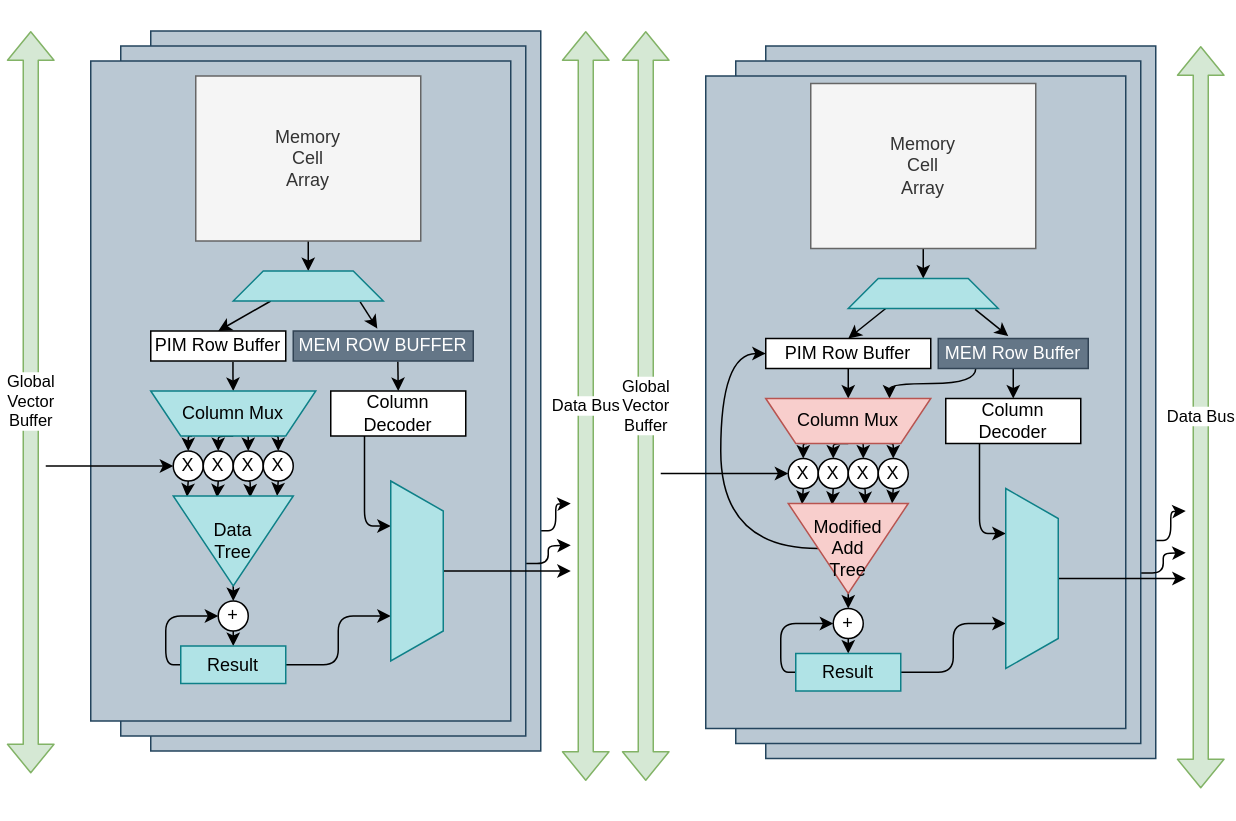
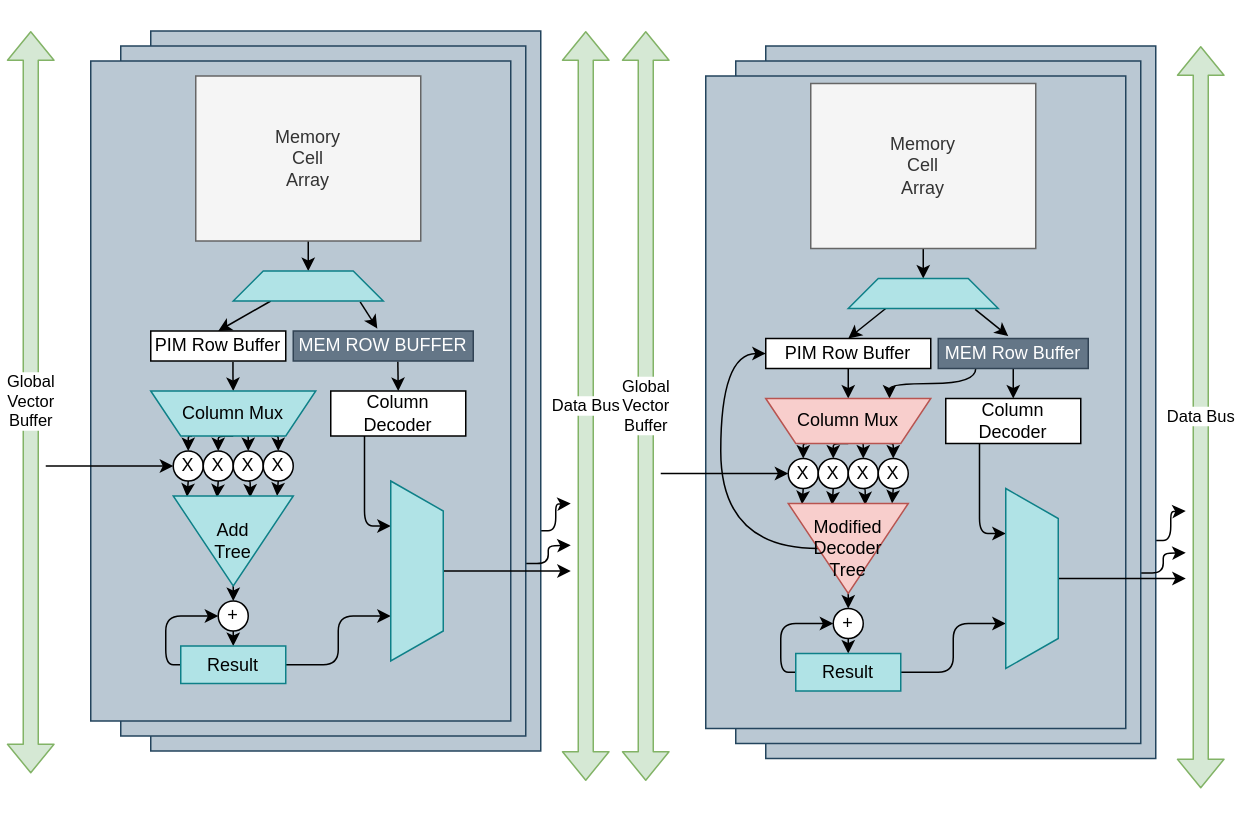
  <mxCell id="0" />
  <mxCell id="1" parent="0" />
  <mxCell id="2" style="edgeStyle=orthogonalEdgeStyle;html=1;exitX=0.999;exitY=0.694;exitDx=0;exitDy=0;strokeWidth=1;exitPerimeter=0;" parent="1" source="3" edge="1"><mxGeometry relative="1" as="geometry"><mxPoint x="380" y="335" as="targetPoint" /></mxGeometry></mxCell>
  <mxCell id="3" value="" style="rounded=0;whiteSpace=wrap;html=1;fillColor=#bac8d3;strokeColor=#23445d;" parent="1" vertex="1"><mxGeometry x="100" y="20" width="260" height="480" as="geometry" /></mxCell>
  <mxCell id="4" style="edgeStyle=orthogonalEdgeStyle;html=1;exitX=1;exitY=0.75;exitDx=0;exitDy=0;strokeWidth=1;" parent="1" source="5" edge="1"><mxGeometry relative="1" as="geometry"><mxPoint x="380" y="362.818" as="targetPoint" /></mxGeometry></mxCell>
  <mxCell id="5" value="" style="rounded=0;whiteSpace=wrap;html=1;fillColor=#bac8d3;strokeColor=#23445d;" parent="1" vertex="1"><mxGeometry x="80" y="30" width="270" height="460" as="geometry" /></mxCell>
  <mxCell id="6" value="" style="rounded=0;whiteSpace=wrap;html=1;fillColor=#bac8d3;strokeColor=#23445d;" parent="1" vertex="1"><mxGeometry x="60" y="40" width="280" height="440" as="geometry" /></mxCell>
  <mxCell id="7" style="edgeStyle=orthogonalEdgeStyle;html=1;exitX=0.609;exitY=1.033;exitDx=0;exitDy=0;strokeWidth=1;exitPerimeter=0;" parent="1" source="8" target="20" edge="1"><mxGeometry relative="1" as="geometry" /></mxCell>
  <mxCell id="8" value="PIM Row Buffer" style="rounded=0;whiteSpace=wrap;html=1;" parent="1" vertex="1"><mxGeometry x="100" y="220" width="90" height="20" as="geometry" /></mxCell>
  <mxCell id="9" style="edgeStyle=none;html=1;exitX=0.25;exitY=1;exitDx=0;exitDy=0;entryX=0.5;entryY=0;entryDx=0;entryDy=0;" parent="1" source="15" target="8" edge="1"><mxGeometry relative="1" as="geometry" /></mxCell>
  <mxCell id="10" style="edgeStyle=none;html=1;exitX=0.846;exitY=1.029;exitDx=0;exitDy=0;entryX=0.467;entryY=-0.079;entryDx=0;entryDy=0;entryPerimeter=0;exitPerimeter=0;" parent="1" source="15" target="14" edge="1"><mxGeometry relative="1" as="geometry" /></mxCell>
  <mxCell id="11" style="edgeStyle=orthogonalEdgeStyle;html=1;exitX=0.5;exitY=1;exitDx=0;exitDy=0;entryX=0.5;entryY=0;entryDx=0;entryDy=0;strokeWidth=1;" parent="1" source="12" target="15" edge="1"><mxGeometry relative="1" as="geometry" /></mxCell>
  <mxCell id="12" value="Memory&lt;br&gt;Cell&lt;br&gt;Array" style="rounded=0;whiteSpace=wrap;html=1;fillColor=#f5f5f5;fontColor=#333333;strokeColor=#666666;" parent="1" vertex="1"><mxGeometry x="130" y="50" width="150" height="110" as="geometry" /></mxCell>
  <mxCell id="13" style="edgeStyle=none;html=1;exitX=0.581;exitY=1.014;exitDx=0;exitDy=0;entryX=0.5;entryY=0;entryDx=0;entryDy=0;exitPerimeter=0;" edge="1" parent="1" source="14" target="37"><mxGeometry relative="1" as="geometry" /></mxCell>
  <mxCell id="14" value="MEM ROW BUFFER" style="rounded=0;whiteSpace=wrap;html=1;fillColor=#647687;fontColor=#ffffff;strokeColor=#314354;" parent="1" vertex="1"><mxGeometry x="195" y="220" width="120" height="20" as="geometry" /></mxCell>
  <mxCell id="15" value="" style="shape=trapezoid;perimeter=trapezoidPerimeter;whiteSpace=wrap;html=1;fixedSize=1;fillColor=#b0e3e6;strokeColor=#0e8088;" parent="1" vertex="1"><mxGeometry x="155" y="180" width="100" height="20" as="geometry" /></mxCell>
  <mxCell id="16" style="edgeStyle=orthogonalEdgeStyle;html=1;exitX=0.25;exitY=1;exitDx=0;exitDy=0;entryX=0.5;entryY=0;entryDx=0;entryDy=0;strokeWidth=1;" parent="1" source="20" target="22" edge="1"><mxGeometry relative="1" as="geometry" /></mxCell>
  <mxCell id="17" style="edgeStyle=orthogonalEdgeStyle;html=1;exitX=0.5;exitY=1;exitDx=0;exitDy=0;entryX=0.5;entryY=0;entryDx=0;entryDy=0;strokeWidth=1;" parent="1" source="20" target="24" edge="1"><mxGeometry relative="1" as="geometry" /></mxCell>
  <mxCell id="18" style="edgeStyle=orthogonalEdgeStyle;html=1;exitX=0.581;exitY=0.003;exitDx=0;exitDy=0;entryX=0.5;entryY=0;entryDx=0;entryDy=0;strokeWidth=1;exitPerimeter=0;" parent="1" source="20" target="26" edge="1"><mxGeometry relative="1" as="geometry" /></mxCell>
  <mxCell id="19" style="edgeStyle=orthogonalEdgeStyle;html=1;exitX=0.75;exitY=1;exitDx=0;exitDy=0;entryX=0.5;entryY=0;entryDx=0;entryDy=0;strokeWidth=1;" parent="1" source="20" target="28" edge="1"><mxGeometry relative="1" as="geometry" /></mxCell>
  <mxCell id="20" value="Column Mux" style="shape=trapezoid;perimeter=trapezoidPerimeter;whiteSpace=wrap;html=1;fixedSize=1;rotation=0;size=20;flipH=0;flipV=1;fillColor=#b0e3e6;strokeColor=#0e8088;" parent="1" vertex="1"><mxGeometry x="100" y="260" width="110" height="30" as="geometry" /></mxCell>
  <mxCell id="21" style="edgeStyle=orthogonalEdgeStyle;html=1;exitX=0.5;exitY=1;exitDx=0;exitDy=0;entryX=0.009;entryY=0.885;entryDx=0;entryDy=0;entryPerimeter=0;strokeWidth=1;" parent="1" source="22" target="30" edge="1"><mxGeometry relative="1" as="geometry" /></mxCell>
  <mxCell id="22" value="X" style="ellipse;whiteSpace=wrap;html=1;aspect=fixed;" parent="1" vertex="1"><mxGeometry x="115" y="300" width="20" height="20" as="geometry" /></mxCell>
  <mxCell id="23" style="edgeStyle=orthogonalEdgeStyle;html=1;exitX=0.5;exitY=1;exitDx=0;exitDy=0;entryX=0.018;entryY=0.635;entryDx=0;entryDy=0;entryPerimeter=0;strokeWidth=1;" parent="1" source="24" target="30" edge="1"><mxGeometry relative="1" as="geometry" /></mxCell>
  <mxCell id="24" value="X" style="ellipse;whiteSpace=wrap;html=1;aspect=fixed;" parent="1" vertex="1"><mxGeometry x="135" y="300" width="20" height="20" as="geometry" /></mxCell>
  <mxCell id="25" style="edgeStyle=orthogonalEdgeStyle;html=1;exitX=0.5;exitY=1;exitDx=0;exitDy=0;entryX=0.018;entryY=0.359;entryDx=0;entryDy=0;entryPerimeter=0;strokeWidth=1;" parent="1" source="26" target="30" edge="1"><mxGeometry relative="1" as="geometry" /></mxCell>
  <mxCell id="26" value="X" style="ellipse;whiteSpace=wrap;html=1;aspect=fixed;" parent="1" vertex="1"><mxGeometry x="155" y="300" width="20" height="20" as="geometry" /></mxCell>
  <mxCell id="27" style="edgeStyle=orthogonalEdgeStyle;html=1;exitX=0.5;exitY=1;exitDx=0;exitDy=0;entryX=0;entryY=0.135;entryDx=0;entryDy=0;entryPerimeter=0;strokeWidth=1;" parent="1" source="28" target="30" edge="1"><mxGeometry relative="1" as="geometry" /></mxCell>
  <mxCell id="28" value="X" style="ellipse;whiteSpace=wrap;html=1;aspect=fixed;" parent="1" vertex="1"><mxGeometry x="175" y="300" width="20" height="20" as="geometry" /></mxCell>
  <mxCell id="29" style="edgeStyle=orthogonalEdgeStyle;html=1;exitX=1;exitY=0.5;exitDx=0;exitDy=0;entryX=0.5;entryY=0;entryDx=0;entryDy=0;strokeWidth=1;" parent="1" source="30" target="32" edge="1"><mxGeometry relative="1" as="geometry" /></mxCell>
- <mxCell id="30" value="Data &lt;br&gt;Tree" style="triangle;whiteSpace=wrap;html=1;direction=south;fillColor=#b0e3e6;strokeColor=#0e8088;" parent="1" vertex="1"><mxGeometry x="115" y="330" width="80" height="60" as="geometry" /></mxCell>
+ <mxCell id="30" value="Add &lt;br&gt;Tree" style="triangle;whiteSpace=wrap;html=1;direction=south;fillColor=#b0e3e6;strokeColor=#0e8088;" parent="1" vertex="1"><mxGeometry x="115" y="330" width="80" height="60" as="geometry" /></mxCell>
  <mxCell id="31" style="edgeStyle=orthogonalEdgeStyle;html=1;exitX=0.5;exitY=1;exitDx=0;exitDy=0;entryX=0.5;entryY=0;entryDx=0;entryDy=0;strokeWidth=1;" parent="1" source="32" target="35" edge="1"><mxGeometry relative="1" as="geometry" /></mxCell>
  <mxCell id="32" value="+" style="ellipse;whiteSpace=wrap;html=1;aspect=fixed;" parent="1" vertex="1"><mxGeometry x="145" y="400" width="20" height="20" as="geometry" /></mxCell>
  <mxCell id="33" style="edgeStyle=orthogonalEdgeStyle;html=1;exitX=0;exitY=0.5;exitDx=0;exitDy=0;entryX=0;entryY=0.5;entryDx=0;entryDy=0;strokeWidth=1;" parent="1" source="35" target="32" edge="1"><mxGeometry relative="1" as="geometry" /></mxCell>
  <mxCell id="34" style="edgeStyle=orthogonalEdgeStyle;html=1;exitX=1;exitY=0.5;exitDx=0;exitDy=0;entryX=0.75;entryY=1;entryDx=0;entryDy=0;strokeWidth=1;" parent="1" source="35" target="39" edge="1"><mxGeometry relative="1" as="geometry" /></mxCell>
  <mxCell id="35" value="Result" style="rounded=0;whiteSpace=wrap;html=1;fillColor=#b0e3e6;strokeColor=#0e8088;" parent="1" vertex="1"><mxGeometry x="120" y="430" width="70" height="25" as="geometry" /></mxCell>
  <mxCell id="36" style="edgeStyle=orthogonalEdgeStyle;html=1;exitX=0.25;exitY=1;exitDx=0;exitDy=0;entryX=0.25;entryY=1;entryDx=0;entryDy=0;strokeWidth=1;" parent="1" source="37" target="39" edge="1"><mxGeometry relative="1" as="geometry" /></mxCell>
  <mxCell id="37" value="Column&lt;br&gt;Decoder" style="rounded=0;whiteSpace=wrap;html=1;" parent="1" vertex="1"><mxGeometry x="220" y="260" width="90" height="30" as="geometry" /></mxCell>
  <mxCell id="38" style="edgeStyle=orthogonalEdgeStyle;html=1;exitX=0.5;exitY=0;exitDx=0;exitDy=0;strokeWidth=1;" parent="1" source="39" edge="1"><mxGeometry relative="1" as="geometry"><mxPoint x="380" y="380" as="targetPoint" /></mxGeometry></mxCell>
  <mxCell id="39" value="" style="shape=trapezoid;perimeter=trapezoidPerimeter;whiteSpace=wrap;html=1;fixedSize=1;direction=south;fillColor=#b0e3e6;strokeColor=#0e8088;" parent="1" vertex="1"><mxGeometry x="260" y="320" width="35" height="120" as="geometry" /></mxCell>
  <mxCell id="40" value="Data Bus" style="shape=flexArrow;endArrow=classic;startArrow=classic;html=1;strokeWidth=1;fillColor=#d5e8d4;strokeColor=#82b366;" parent="1" edge="1"><mxGeometry width="100" height="100" relative="1" as="geometry"><mxPoint x="390" y="520" as="sourcePoint" /><mxPoint x="390" y="20" as="targetPoint" /></mxGeometry></mxCell>
  <mxCell id="41" value="Global&lt;br&gt;Vector&lt;br&gt;Buffer" style="shape=flexArrow;endArrow=classic;startArrow=classic;html=1;strokeWidth=1;fillColor=#d5e8d4;strokeColor=#82b366;" parent="1" edge="1"><mxGeometry width="100" height="100" relative="1" as="geometry"><mxPoint x="20" y="515" as="sourcePoint" /><mxPoint x="20" y="20" as="targetPoint" /></mxGeometry></mxCell>
  <mxCell id="42" value="" style="endArrow=classic;html=1;strokeWidth=1;entryX=0;entryY=0.5;entryDx=0;entryDy=0;" parent="1" target="22" edge="1"><mxGeometry width="50" height="50" relative="1" as="geometry"><mxPoint x="30" y="310" as="sourcePoint" /><mxPoint x="120" y="190" as="targetPoint" /></mxGeometry></mxCell>
  <mxCell id="43" style="edgeStyle=orthogonalEdgeStyle;html=1;exitX=0.999;exitY=0.694;exitDx=0;exitDy=0;strokeWidth=1;exitPerimeter=0;" edge="1" parent="1" source="44"><mxGeometry relative="1" as="geometry"><mxPoint x="790" y="340" as="targetPoint" /></mxGeometry></mxCell>
  <mxCell id="44" value="" style="rounded=0;whiteSpace=wrap;html=1;fillColor=#bac8d3;strokeColor=#23445d;" vertex="1" parent="1"><mxGeometry x="510" y="30" width="260" height="475" as="geometry" /></mxCell>
  <mxCell id="45" style="edgeStyle=orthogonalEdgeStyle;html=1;exitX=1;exitY=0.75;exitDx=0;exitDy=0;strokeWidth=1;" edge="1" parent="1" source="46"><mxGeometry relative="1" as="geometry"><mxPoint x="790" y="367.818" as="targetPoint" /></mxGeometry></mxCell>
  <mxCell id="46" value="" style="rounded=0;whiteSpace=wrap;html=1;fillColor=#bac8d3;strokeColor=#23445d;" vertex="1" parent="1"><mxGeometry x="490" y="40" width="270" height="455" as="geometry" /></mxCell>
  <mxCell id="47" value="" style="rounded=0;whiteSpace=wrap;html=1;fillColor=#bac8d3;strokeColor=#23445d;" vertex="1" parent="1"><mxGeometry x="470" y="50" width="280" height="435" as="geometry" /></mxCell>
  <mxCell id="48" style="edgeStyle=orthogonalEdgeStyle;html=1;exitX=0.5;exitY=1;exitDx=0;exitDy=0;entryX=0.5;entryY=0;entryDx=0;entryDy=0;strokeWidth=1;" edge="1" parent="1" source="49" target="62"><mxGeometry relative="1" as="geometry" /></mxCell>
  <mxCell id="49" value="PIM Row Buffer" style="rounded=0;whiteSpace=wrap;html=1;" vertex="1" parent="1"><mxGeometry x="510" y="225" width="110" height="20" as="geometry" /></mxCell>
  <mxCell id="50" style="edgeStyle=none;html=1;exitX=0.25;exitY=1;exitDx=0;exitDy=0;entryX=0.5;entryY=0;entryDx=0;entryDy=0;" edge="1" parent="1" source="57" target="49"><mxGeometry relative="1" as="geometry" /></mxCell>
  <mxCell id="51" style="edgeStyle=none;html=1;exitX=0.846;exitY=1.029;exitDx=0;exitDy=0;entryX=0.467;entryY=-0.079;entryDx=0;entryDy=0;entryPerimeter=0;exitPerimeter=0;" edge="1" parent="1" source="57" target="56"><mxGeometry relative="1" as="geometry" /></mxCell>
  <mxCell id="52" style="edgeStyle=orthogonalEdgeStyle;html=1;exitX=0.5;exitY=1;exitDx=0;exitDy=0;entryX=0.5;entryY=0;entryDx=0;entryDy=0;strokeWidth=1;" edge="1" parent="1" source="53" target="57"><mxGeometry relative="1" as="geometry" /></mxCell>
  <mxCell id="53" value="Memory&lt;br&gt;Cell&lt;br&gt;Array" style="rounded=0;whiteSpace=wrap;html=1;fillColor=#f5f5f5;fontColor=#333333;strokeColor=#666666;" vertex="1" parent="1"><mxGeometry x="540" y="55" width="150" height="110" as="geometry" /></mxCell>
  <mxCell id="54" style="edgeStyle=none;html=1;exitX=0.5;exitY=1;exitDx=0;exitDy=0;entryX=0.5;entryY=0;entryDx=0;entryDy=0;" edge="1" parent="1" source="56" target="80"><mxGeometry relative="1" as="geometry" /></mxCell>
  <mxCell id="55" style="edgeStyle=orthogonalEdgeStyle;html=1;exitX=0.25;exitY=1;exitDx=0;exitDy=0;entryX=0.75;entryY=0;entryDx=0;entryDy=0;curved=1;" edge="1" parent="1" source="56" target="62"><mxGeometry relative="1" as="geometry" /></mxCell>
  <mxCell id="56" value="MEM Row Buffer" style="rounded=0;whiteSpace=wrap;html=1;fillColor=#647687;fontColor=#ffffff;strokeColor=#314354;" vertex="1" parent="1"><mxGeometry x="625" y="225" width="100" height="20" as="geometry" /></mxCell>
  <mxCell id="57" value="" style="shape=trapezoid;perimeter=trapezoidPerimeter;whiteSpace=wrap;html=1;fixedSize=1;fillColor=#b0e3e6;strokeColor=#0e8088;" vertex="1" parent="1"><mxGeometry x="565" y="185" width="100" height="20" as="geometry" /></mxCell>
  <mxCell id="58" style="edgeStyle=orthogonalEdgeStyle;html=1;exitX=0.25;exitY=1;exitDx=0;exitDy=0;entryX=0.5;entryY=0;entryDx=0;entryDy=0;strokeWidth=1;" edge="1" parent="1" source="62" target="64"><mxGeometry relative="1" as="geometry" /></mxCell>
  <mxCell id="59" style="edgeStyle=orthogonalEdgeStyle;html=1;exitX=0.5;exitY=1;exitDx=0;exitDy=0;entryX=0.5;entryY=0;entryDx=0;entryDy=0;strokeWidth=1;" edge="1" parent="1" source="62" target="66"><mxGeometry relative="1" as="geometry" /></mxCell>
  <mxCell id="60" style="edgeStyle=orthogonalEdgeStyle;html=1;exitX=0.581;exitY=0.003;exitDx=0;exitDy=0;entryX=0.5;entryY=0;entryDx=0;entryDy=0;strokeWidth=1;exitPerimeter=0;" edge="1" parent="1" source="62" target="68"><mxGeometry relative="1" as="geometry" /></mxCell>
  <mxCell id="61" style="edgeStyle=orthogonalEdgeStyle;html=1;exitX=0.75;exitY=1;exitDx=0;exitDy=0;entryX=0.5;entryY=0;entryDx=0;entryDy=0;strokeWidth=1;" edge="1" parent="1" source="62" target="70"><mxGeometry relative="1" as="geometry" /></mxCell>
  <mxCell id="62" value="Column Mux" style="shape=trapezoid;perimeter=trapezoidPerimeter;whiteSpace=wrap;html=1;fixedSize=1;rotation=0;size=20;flipH=0;flipV=1;fillColor=#f8cecc;strokeColor=#b85450;" vertex="1" parent="1"><mxGeometry x="510" y="265" width="110" height="30" as="geometry" /></mxCell>
  <mxCell id="63" style="edgeStyle=orthogonalEdgeStyle;html=1;exitX=0.5;exitY=1;exitDx=0;exitDy=0;entryX=0.009;entryY=0.885;entryDx=0;entryDy=0;entryPerimeter=0;strokeWidth=1;" edge="1" parent="1" source="64" target="73"><mxGeometry relative="1" as="geometry" /></mxCell>
  <mxCell id="64" value="X" style="ellipse;whiteSpace=wrap;html=1;aspect=fixed;" vertex="1" parent="1"><mxGeometry x="525" y="305" width="20" height="20" as="geometry" /></mxCell>
  <mxCell id="65" style="edgeStyle=orthogonalEdgeStyle;html=1;exitX=0.5;exitY=1;exitDx=0;exitDy=0;entryX=0.018;entryY=0.635;entryDx=0;entryDy=0;entryPerimeter=0;strokeWidth=1;" edge="1" parent="1" source="66" target="73"><mxGeometry relative="1" as="geometry" /></mxCell>
  <mxCell id="66" value="X" style="ellipse;whiteSpace=wrap;html=1;aspect=fixed;" vertex="1" parent="1"><mxGeometry x="545" y="305" width="20" height="20" as="geometry" /></mxCell>
  <mxCell id="67" style="edgeStyle=orthogonalEdgeStyle;html=1;exitX=0.5;exitY=1;exitDx=0;exitDy=0;entryX=0.018;entryY=0.359;entryDx=0;entryDy=0;entryPerimeter=0;strokeWidth=1;" edge="1" parent="1" source="68" target="73"><mxGeometry relative="1" as="geometry" /></mxCell>
  <mxCell id="68" value="X" style="ellipse;whiteSpace=wrap;html=1;aspect=fixed;" vertex="1" parent="1"><mxGeometry x="565" y="305" width="20" height="20" as="geometry" /></mxCell>
  <mxCell id="69" style="edgeStyle=orthogonalEdgeStyle;html=1;exitX=0.5;exitY=1;exitDx=0;exitDy=0;entryX=0;entryY=0.135;entryDx=0;entryDy=0;entryPerimeter=0;strokeWidth=1;" edge="1" parent="1" source="70" target="73"><mxGeometry relative="1" as="geometry" /></mxCell>
  <mxCell id="70" value="X" style="ellipse;whiteSpace=wrap;html=1;aspect=fixed;" vertex="1" parent="1"><mxGeometry x="585" y="305" width="20" height="20" as="geometry" /></mxCell>
  <mxCell id="71" style="edgeStyle=orthogonalEdgeStyle;html=1;exitX=1;exitY=0.5;exitDx=0;exitDy=0;entryX=0.5;entryY=0;entryDx=0;entryDy=0;strokeWidth=1;" edge="1" parent="1" source="73" target="75"><mxGeometry relative="1" as="geometry" /></mxCell>
  <mxCell id="72" style="edgeStyle=orthogonalEdgeStyle;curved=1;html=1;exitX=0.5;exitY=1;exitDx=0;exitDy=0;entryX=0;entryY=0.5;entryDx=0;entryDy=0;" edge="1" parent="1" source="73" target="49"><mxGeometry relative="1" as="geometry"><Array as="points"><mxPoint x="480" y="365" /><mxPoint x="480" y="235" /></Array></mxGeometry></mxCell>
- <mxCell id="73" value="Modified&lt;br&gt;Add&lt;br&gt;Tree" style="triangle;whiteSpace=wrap;html=1;direction=south;fillColor=#f8cecc;strokeColor=#b85450;" vertex="1" parent="1"><mxGeometry x="525" y="335" width="80" height="60" as="geometry" /></mxCell>
+ <mxCell id="73" value="Modified&lt;br&gt;Decoder&lt;br&gt;Tree" style="triangle;whiteSpace=wrap;html=1;direction=south;fillColor=#f8cecc;strokeColor=#b85450;" vertex="1" parent="1"><mxGeometry x="525" y="335" width="80" height="60" as="geometry" /></mxCell>
  <mxCell id="74" style="edgeStyle=orthogonalEdgeStyle;html=1;exitX=0.5;exitY=1;exitDx=0;exitDy=0;entryX=0.5;entryY=0;entryDx=0;entryDy=0;strokeWidth=1;" edge="1" parent="1" source="75" target="78"><mxGeometry relative="1" as="geometry" /></mxCell>
  <mxCell id="75" value="+" style="ellipse;whiteSpace=wrap;html=1;aspect=fixed;" vertex="1" parent="1"><mxGeometry x="555" y="405" width="20" height="20" as="geometry" /></mxCell>
  <mxCell id="76" style="edgeStyle=orthogonalEdgeStyle;html=1;exitX=0;exitY=0.5;exitDx=0;exitDy=0;entryX=0;entryY=0.5;entryDx=0;entryDy=0;strokeWidth=1;" edge="1" parent="1" source="78" target="75"><mxGeometry relative="1" as="geometry" /></mxCell>
  <mxCell id="77" style="edgeStyle=orthogonalEdgeStyle;html=1;exitX=1;exitY=0.5;exitDx=0;exitDy=0;entryX=0.75;entryY=1;entryDx=0;entryDy=0;strokeWidth=1;" edge="1" parent="1" source="78" target="82"><mxGeometry relative="1" as="geometry" /></mxCell>
  <mxCell id="78" value="Result" style="rounded=0;whiteSpace=wrap;html=1;fillColor=#b0e3e6;strokeColor=#0e8088;" vertex="1" parent="1"><mxGeometry x="530" y="435" width="70" height="25" as="geometry" /></mxCell>
  <mxCell id="79" style="edgeStyle=orthogonalEdgeStyle;html=1;exitX=0.25;exitY=1;exitDx=0;exitDy=0;entryX=0.25;entryY=1;entryDx=0;entryDy=0;strokeWidth=1;" edge="1" parent="1" source="80" target="82"><mxGeometry relative="1" as="geometry" /></mxCell>
  <mxCell id="80" value="Column&lt;br&gt;Decoder" style="rounded=0;whiteSpace=wrap;html=1;" vertex="1" parent="1"><mxGeometry x="630" y="265" width="90" height="30" as="geometry" /></mxCell>
  <mxCell id="81" style="edgeStyle=orthogonalEdgeStyle;html=1;exitX=0.5;exitY=0;exitDx=0;exitDy=0;strokeWidth=1;" edge="1" parent="1" source="82"><mxGeometry relative="1" as="geometry"><mxPoint x="790" y="385" as="targetPoint" /></mxGeometry></mxCell>
  <mxCell id="82" value="" style="shape=trapezoid;perimeter=trapezoidPerimeter;whiteSpace=wrap;html=1;fixedSize=1;direction=south;fillColor=#b0e3e6;strokeColor=#0e8088;" vertex="1" parent="1"><mxGeometry x="670" y="325" width="35" height="120" as="geometry" /></mxCell>
  <mxCell id="83" value="Data Bus" style="shape=flexArrow;endArrow=classic;startArrow=classic;html=1;strokeWidth=1;fillColor=#d5e8d4;strokeColor=#82b366;" edge="1" parent="1"><mxGeometry width="100" height="100" relative="1" as="geometry"><mxPoint x="800" y="525" as="sourcePoint" /><mxPoint x="800" y="30" as="targetPoint" /></mxGeometry></mxCell>
  <mxCell id="84" value="Global&lt;br&gt;Vector&lt;br&gt;Buffer" style="shape=flexArrow;endArrow=classic;startArrow=classic;html=1;strokeWidth=1;fillColor=#d5e8d4;strokeColor=#82b366;" edge="1" parent="1"><mxGeometry width="100" height="100" relative="1" as="geometry"><mxPoint x="430" y="520" as="sourcePoint" /><mxPoint x="430" y="20" as="targetPoint" /></mxGeometry></mxCell>
  <mxCell id="85" value="" style="endArrow=classic;html=1;strokeWidth=1;entryX=0;entryY=0.5;entryDx=0;entryDy=0;" edge="1" parent="1" target="64"><mxGeometry width="50" height="50" relative="1" as="geometry"><mxPoint x="440" y="315" as="sourcePoint" /><mxPoint x="530" y="195" as="targetPoint" /></mxGeometry></mxCell>
